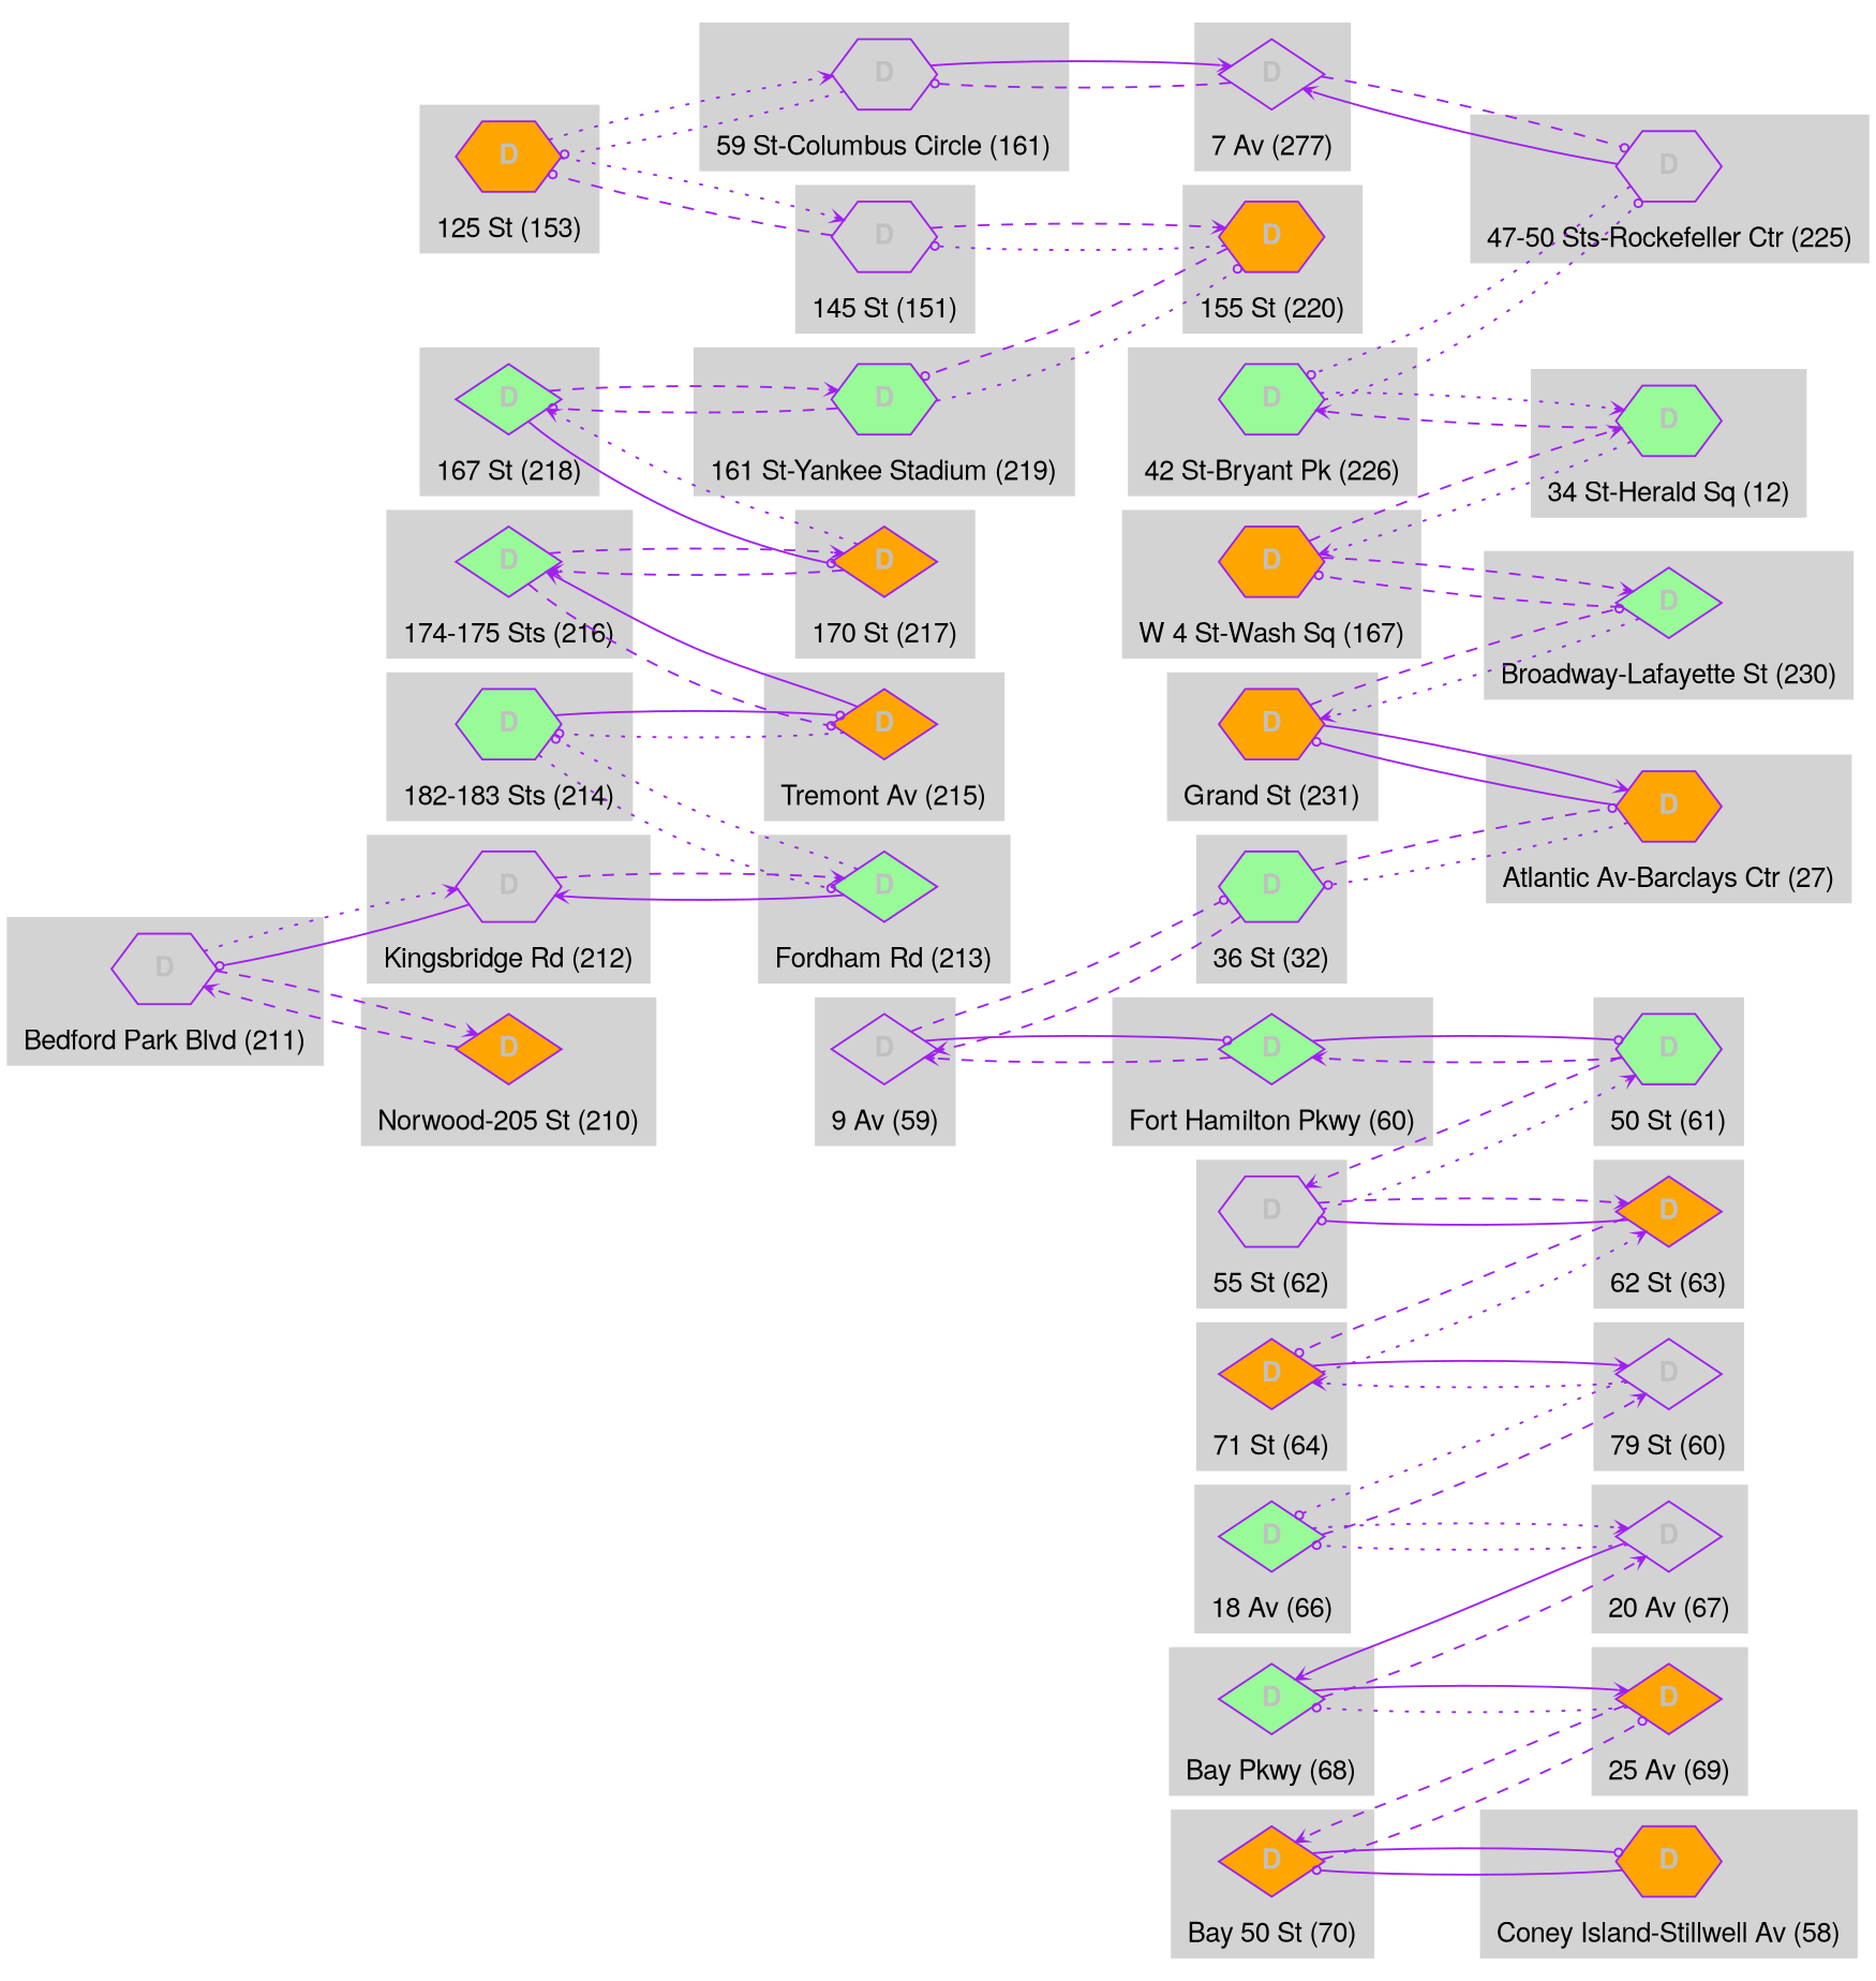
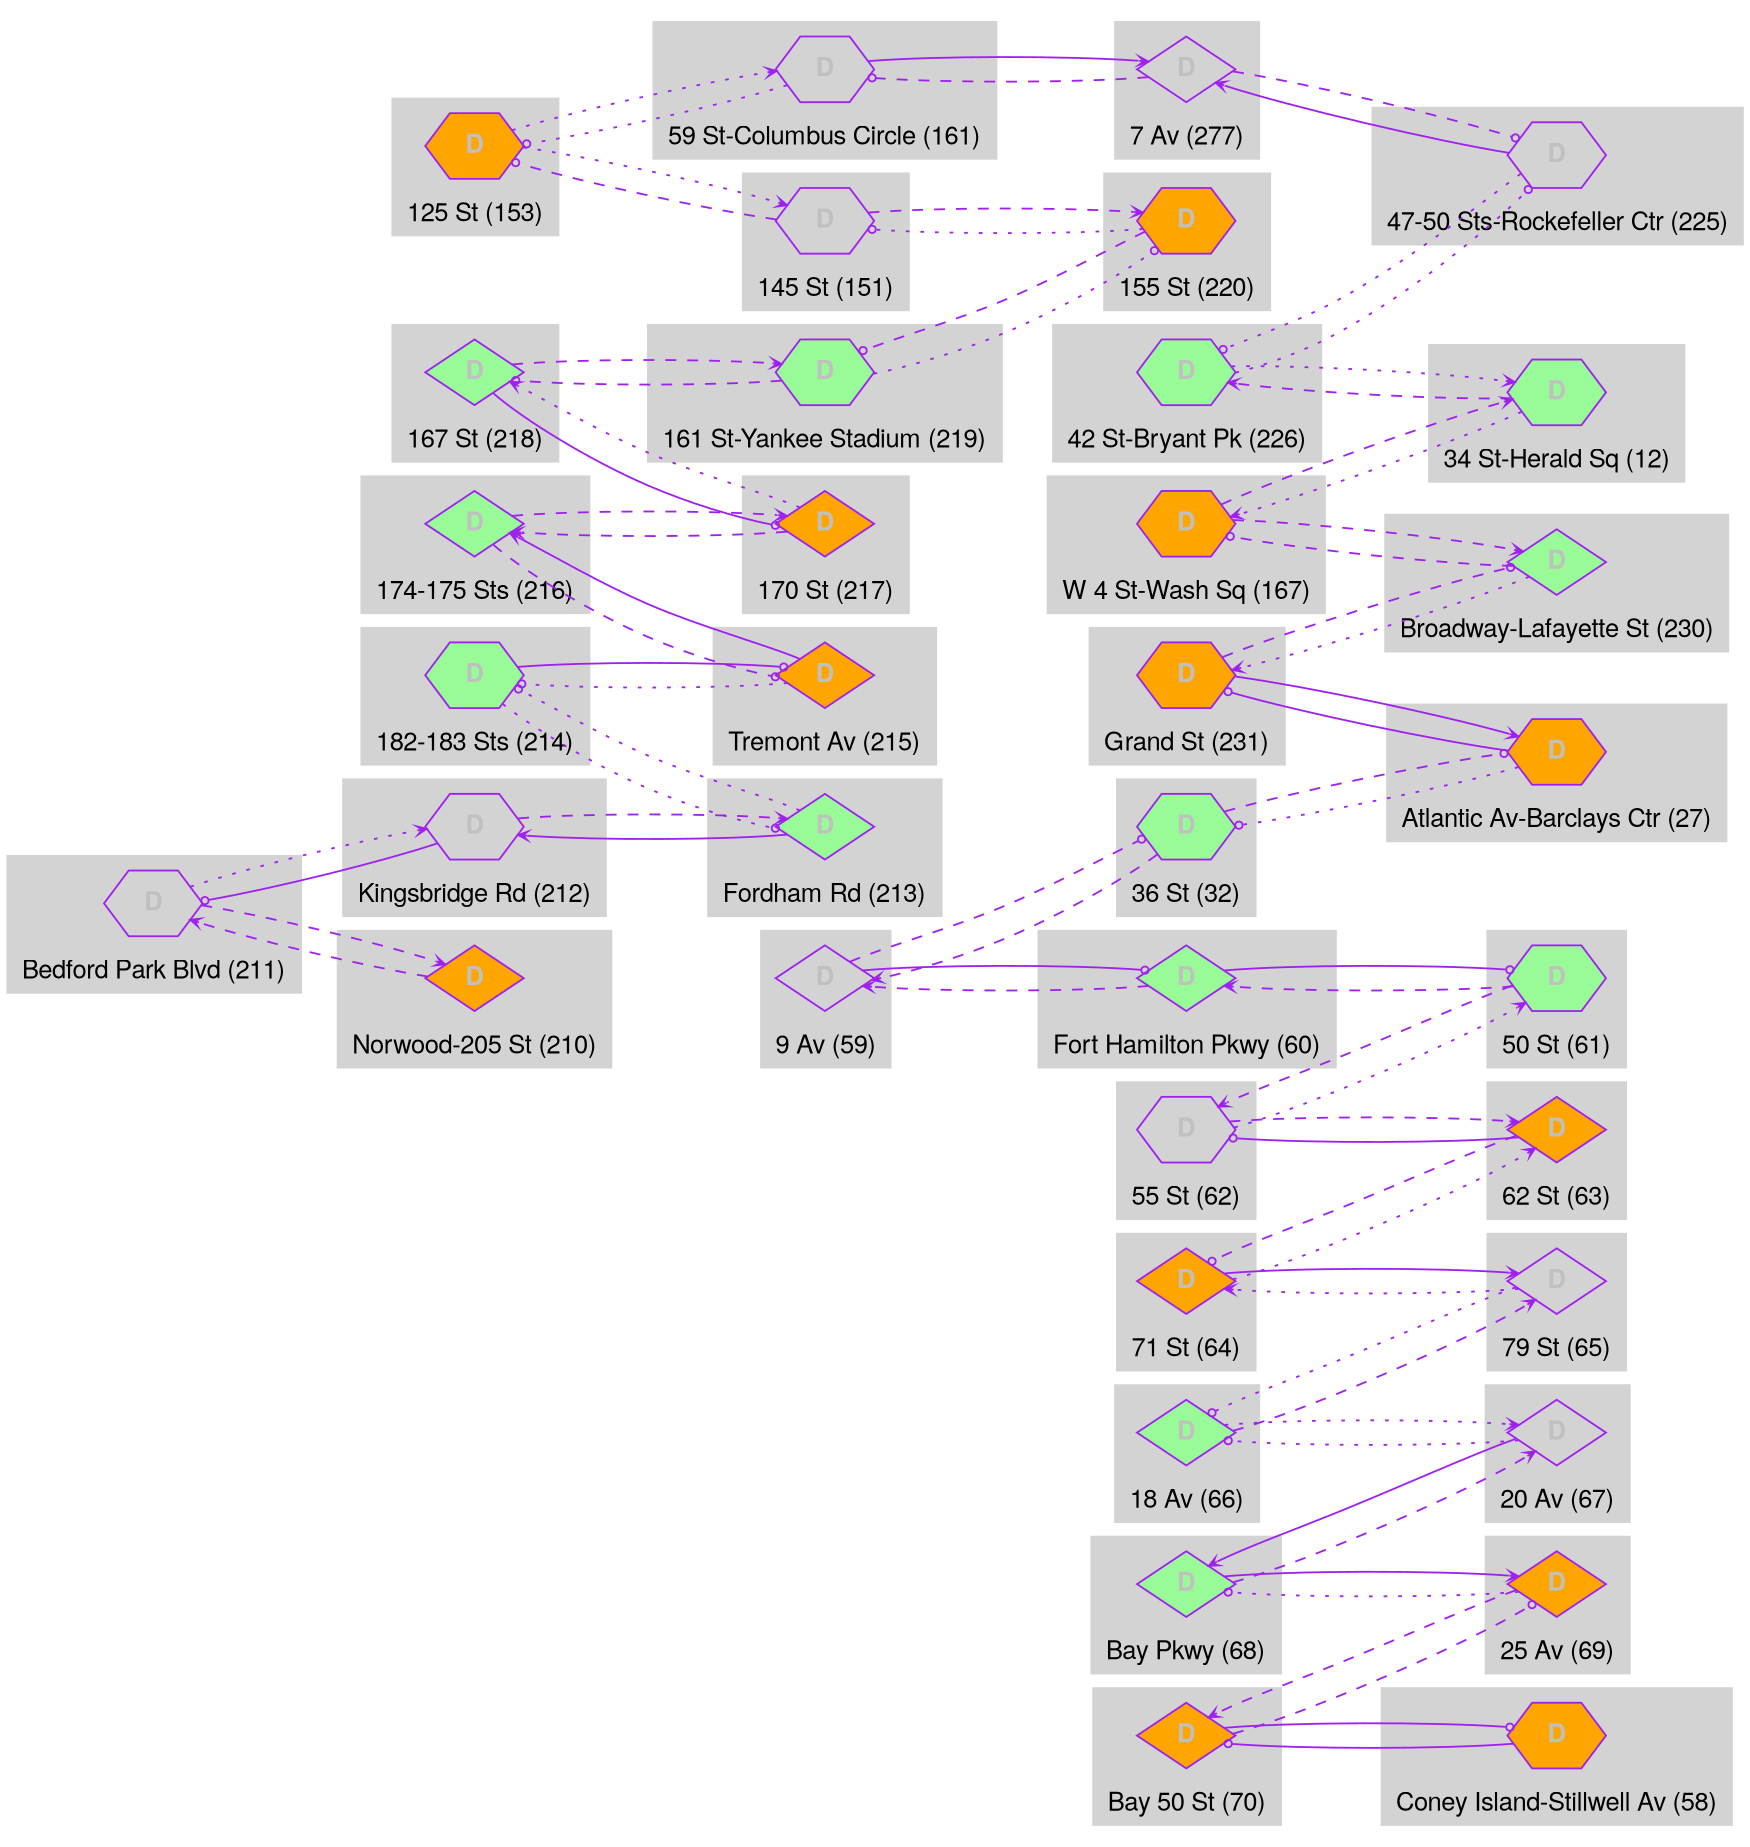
  digraph {
    fontname="Helvetica,Arial,sans-serif"
    rankdir=LR
    node [color=purple fillcolor=orange fontcolor=gray fontname="Helvetica,Arial,sans-serif bold" labelloc=c penwidth=1 shape=hexagon style=filled]
    edge [arrowsize=0.5 color=purple fontcolor=purple fontname="Helvetica,Arial,sans-serif" fontsize=8 penwidth=1 style=dashed arrowhead=vee]
    n1 [label=D]
    n2 [fillcolor=lightgrey label=D]
    n3 [fillcolor=lightgrey label=D]
    n4 [label=D]
    n5 [fillcolor=lightgrey label=D]
    n6 [fillcolor=lightgrey label=D]
    n7 [fillcolor=palegreen label=D shape=diamond]
    n8 [fillcolor=palegreen label=D]
    n9 [label=D shape=diamond]
    n10 [fillcolor=palegreen label=D shape=diamond]
    n11 [label=D shape=diamond]
    n12 [fillcolor=palegreen label=D shape=diamond]
    n13 [label=D]
    n14 [label=D]
    n15 [fillcolor=palegreen label=D]
    n16 [fillcolor=lightgrey label=D shape=diamond]
    n17 [fillcolor=lightgrey label=D]
    n18 [fillcolor=palegreen label=D]
    n19 [fillcolor=palegreen label=D shape=diamond]
    n20 [fillcolor=lightgrey label=D shape=diamond]
    n21 [fillcolor=palegreen label=D shape=diamond]
    n22 [fillcolor=palegreen label=D]
    n23 [fillcolor=lightgrey label=D]
    n24 [label=D shape=diamond]
    n25 [label=D shape=diamond]
    n26 [fillcolor=lightgrey label=D shape=diamond]
    n27 [fillcolor=palegreen label=D shape=diamond]
    n28 [fillcolor=lightgrey label=D shape=diamond]
    n29 [fillcolor=palegreen label=D shape=diamond]
    n30 [label=D shape=diamond]
    n31 [label=D shape=diamond]
    n32 [label=D shape=diamond]
    n33 [label=D]
    n34 [fillcolor=palegreen label=D]
    n35 [label=D]
    n36 [fillcolor=palegreen label=D]
    subgraph cluster_1 {
      color=lightgrey
      label="125 St (153)"
      labelloc=b
      style=filled
      n1
    }
    subgraph cluster_2 {
      color=lightgrey
      label="145 St (151)"
      labelloc=b
      style=filled
      n2
    }
    subgraph cluster_3 {
      color=lightgrey
      label="59 St-Columbus Circle (161)"
      labelloc=b
      style=filled
      n3
    }
    subgraph cluster_4 {
      color=lightgrey
      label="W 4 St-Wash Sq (167)"
      labelloc=b
      style=filled
      n4
    }
    subgraph cluster_5 {
      color=lightgrey
      label="Bedford Park Blvd (211)"
      labelloc=b
      style=filled
      n5
    }
    subgraph cluster_6 {
      color=lightgrey
      label="Kingsbridge Rd (212)"
      labelloc=b
      style=filled
      n6
    }
    subgraph cluster_7 {
      color=lightgrey
      label="Fordham Rd (213)"
      labelloc=b
      style=filled
      n7
    }
    subgraph cluster_8 {
      color=lightgrey
      label="182-183 Sts (214)"
      labelloc=b
      style=filled
      n8
    }
    subgraph cluster_9 {
      color=lightgrey
      label="Tremont Av (215)"
      labelloc=b
      style=filled
      n9
    }
    subgraph cluster_10 {
      color=lightgrey
      label="174-175 Sts (216)"
      labelloc=b
      style=filled
      n10
    }
    subgraph cluster_11 {
      color=lightgrey
      label="170 St (217)"
      labelloc=b
      style=filled
      n11
    }
    subgraph cluster_12 {
      color=lightgrey
      label="167 St (218)"
      labelloc=b
      style=filled
      n12
    }
    subgraph cluster_13 {
      color=lightgrey
      label="155 St (220)"
      labelloc=b
      style=filled
      n13
    }
    subgraph cluster_14 {
      color=lightgrey
      label="Grand St (231)"
      labelloc=b
      style=filled
      n14
    }
    subgraph cluster_15 {
      color=lightgrey
      label="161 St-Yankee Stadium (219)"
      labelloc=b
      style=filled
      n15
    }
    subgraph cluster_16 {
      color=lightgrey
      label="7 Av (277)"
      labelloc=b
      style=filled
      n16
    }
    subgraph cluster_17 {
      color=lightgrey
      label="47-50 Sts-Rockefeller Ctr (225)"
      labelloc=b
      style=filled
      n17
    }
    subgraph cluster_18 {
      color=lightgrey
      label="42 St-Bryant Pk (226)"
      labelloc=b
      style=filled
      n18
    }
    subgraph cluster_19 {
      color=lightgrey
      label="Broadway-Lafayette St (230)"
      labelloc=b
      style=filled
      n19
    }
    subgraph cluster_20 {
      color=lightgrey
      label="9 Av (59)"
      labelloc=b
      style=filled
      n20
    }
    subgraph cluster_21 {
      color=lightgrey
      label="Fort Hamilton Pkwy (60)"
      labelloc=b
      style=filled
      n21
    }
    subgraph cluster_22 {
      color=lightgrey
      label="50 St (61)"
      labelloc=b
      style=filled
      n22
    }
    subgraph cluster_23 {
      color=lightgrey
      label="55 St (62)"
      labelloc=b
      style=filled
      n23
    }
    subgraph cluster_24 {
      color=lightgrey
      label="62 St (63)"
      labelloc=b
      style=filled
      n24
    }
    subgraph cluster_25 {
      color=lightgrey
      label="71 St (64)"
      labelloc=b
      style=filled
      n25
    }
    subgraph cluster_26 {
      color=lightgrey
-     label="79 St (60)"
+     label="79 St (65)"
      labelloc=b
      style=filled
      n26
    }
    subgraph cluster_27 {
      color=lightgrey
      label="18 Av (66)"
      labelloc=b
      style=filled
      n27
    }
    subgraph cluster_28 {
      color=lightgrey
      label="20 Av (67)"
      labelloc=b
      style=filled
      n28
    }
    subgraph cluster_29 {
      color=lightgrey
      label="Bay Pkwy (68)"
      labelloc=b
      style=filled
      n29
    }
    subgraph cluster_30 {
      color=lightgrey
      label="25 Av (69)"
      labelloc=b
      style=filled
      n30
    }
    subgraph cluster_31 {
      color=lightgrey
      label="Bay 50 St (70)"
      labelloc=b
      style=filled
      n31
    }
    subgraph cluster_32 {
      color=lightgrey
      label="Norwood-205 St (210)"
      labelloc=b
      style=filled
      n32
    }
    subgraph cluster_33 {
      color=lightgrey
      label="Coney Island-Stillwell Av (58)"
      labelloc=b
      style=filled
      n33
    }
    subgraph cluster_34 {
      color=lightgrey
      label="36 St (32)"
      labelloc=b
      style=filled
      n34
    }
    subgraph cluster_35 {
      color=lightgrey
      label="Atlantic Av-Barclays Ctr (27)"
      labelloc=b
      style=filled
      n35
    }
    subgraph cluster_36 {
      color=lightgrey
      label="34 St-Herald Sq (12)"
      labelloc=b
      style=filled
      n36
    }
    n1 -> n2 [style=dotted]
    n1 -> n3 [style=dotted]
    n2 -> n1 [arrowhead=odot]
    n2 -> n13
    n3 -> n1 [style=dotted arrowhead=odot]
    n3 -> n16 [style=solid]
    n4 -> n19
    n4 -> n36
    n5 -> n6 [style=dotted]
    n5 -> n32
    n6 -> n5 [style=solid arrowhead=odot]
    n6 -> n7
    n7 -> n6 [style=solid]
    n7 -> n8 [style=dotted arrowhead=odot]
    n8 -> n7 [style=dotted arrowhead=odot]
    n8 -> n9 [style=solid arrowhead=odot]
    n9 -> n8 [style=dotted arrowhead=odot]
    n9 -> n10 [style=solid]
    n10 -> n9 [arrowhead=odot]
    n10 -> n11
    n11 -> n10
    n11 -> n12 [style=dotted]
    n12 -> n11 [style=solid arrowhead=odot]
    n12 -> n15
    n13 -> n2 [style=dotted arrowhead=odot]
    n13 -> n15 [arrowhead=odot]
    n14 -> n19 [arrowhead=odot]
    n14 -> n35 [style=solid]
    n15 -> n12 [arrowhead=odot]
    n15 -> n13 [style=dotted arrowhead=odot]
    n16 -> n3 [arrowhead=odot]
    n16 -> n17 [arrowhead=odot]
    n17 -> n16 [style=solid]
    n17 -> n18 [style=dotted arrowhead=odot]
    n18 -> n17 [style=dotted arrowhead=odot]
    n18 -> n36 [style=dotted]
    n19 -> n4 [arrowhead=odot]
    n19 -> n14 [style=dotted]
    n20 -> n21 [style=solid arrowhead=odot]
    n20 -> n34 [arrowhead=odot]
    n21 -> n20
    n21 -> n22 [style=solid arrowhead=odot]
    n22 -> n21
    n22 -> n23
    n23 -> n22 [style=dotted]
    n23 -> n24
    n24 -> n23 [style=solid arrowhead=odot]
    n24 -> n25 [arrowhead=odot]
    n25 -> n24 [style=dotted]
    n25 -> n26 [style=solid]
    n26 -> n25 [style=dotted]
    n26 -> n27 [style=dotted arrowhead=odot]
    n27 -> n26
    n27 -> n28 [style=dotted]
    n28 -> n27 [style=dotted arrowhead=odot]
    n28 -> n29 [style=solid]
    n29 -> n28
    n29 -> n30 [style=solid]
    n30 -> n29 [style=dotted arrowhead=odot]
    n30 -> n31
    n31 -> n30 [arrowhead=odot]
    n31 -> n33 [style=solid arrowhead=odot]
    n32 -> n5
    n33 -> n31 [style=solid arrowhead=odot]
    n34 -> n20
    n34 -> n35 [arrowhead=odot]
    n35 -> n14 [style=solid arrowhead=odot]
    n35 -> n34 [style=dotted arrowhead=odot]
    n36 -> n4 [style=dotted]
    n36 -> n18
  }
